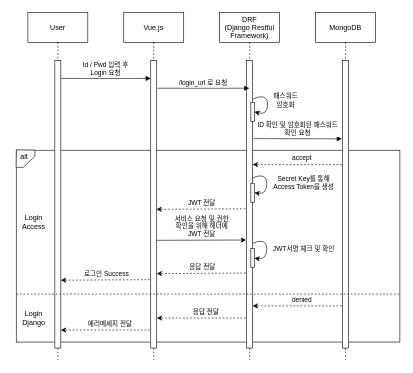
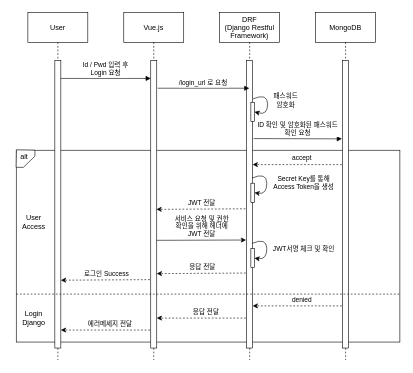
  <mxCell id="0" />
  <mxCell id="1" parent="0" />
  <mxCell id="2" value="" style="rounded=0;whiteSpace=wrap;html=1;" vertex="1" parent="1"><mxGeometry x="26.62" y="250" width="640" height="320" as="geometry" /></mxCell>
  <mxCell id="3" value="User" style="shape=umlLifeline;perimeter=lifelinePerimeter;container=1;collapsible=0;recursiveResize=0;rounded=0;shadow=0;strokeWidth=1;size=50;" parent="1" vertex="1"><mxGeometry x="46" y="20" width="100" height="580" as="geometry" /></mxCell>
  <mxCell id="4" value="" style="points=[];perimeter=orthogonalPerimeter;rounded=0;shadow=0;strokeWidth=1;" parent="3" vertex="1"><mxGeometry x="45" y="80" width="10" height="480" as="geometry" /></mxCell>
  <mxCell id="5" value="Vue.js" style="shape=umlLifeline;perimeter=lifelinePerimeter;container=1;collapsible=0;recursiveResize=0;rounded=0;shadow=0;strokeWidth=1;size=50;" parent="1" vertex="1"><mxGeometry x="206" y="20" width="100" height="580" as="geometry" /></mxCell>
  <mxCell id="6" value="" style="points=[];perimeter=orthogonalPerimeter;rounded=0;shadow=0;strokeWidth=1;" parent="5" vertex="1"><mxGeometry x="45" y="80" width="10" height="480" as="geometry" /></mxCell>
  <mxCell id="7" value="Id / Pwd 입력 후&#10;Login 요청" style="verticalAlign=bottom;endArrow=block;entryX=0.01;entryY=0.063;shadow=0;strokeWidth=1;entryDx=0;entryDy=0;entryPerimeter=0;" parent="1" source="4" target="6" edge="1"><mxGeometry relative="1" as="geometry"><mxPoint x="201" y="100" as="sourcePoint" /></mxGeometry></mxCell>
  <mxCell id="8" value="DRF&#10;(Django Restful&#10;Framework)" style="shape=umlLifeline;perimeter=lifelinePerimeter;container=1;collapsible=0;recursiveResize=0;rounded=0;shadow=0;strokeWidth=1;size=50;" vertex="1" parent="1"><mxGeometry x="366" y="20" width="100" height="580" as="geometry" /></mxCell>
  <mxCell id="9" value="" style="points=[];perimeter=orthogonalPerimeter;rounded=0;shadow=0;strokeWidth=1;" vertex="1" parent="8"><mxGeometry x="45" y="80" width="10" height="480" as="geometry" /></mxCell>
  <mxCell id="10" value="패스워드 &lt;br&gt;암호화" style="curved=1;endArrow=classic;html=1;exitX=1.04;exitY=0.134;exitDx=0;exitDy=0;exitPerimeter=0;entryX=1;entryY=0.5;entryDx=0;entryDy=0;" edge="1" parent="8" source="9" target="11"><mxGeometry x="-0.082" y="30" width="50" height="50" relative="1" as="geometry"><mxPoint x="110" y="90" as="sourcePoint" /><mxPoint x="160" y="40" as="targetPoint" /><Array as="points"><mxPoint x="80" y="134" /><mxPoint x="80" y="172" /></Array><mxPoint as="offset" /></mxGeometry></mxCell>
  <mxCell id="11" value="" style="rounded=0;whiteSpace=wrap;html=1;" vertex="1" parent="8"><mxGeometry x="52" y="150" width="6" height="31.88" as="geometry" /></mxCell>
  <mxCell id="12" value="MongoDB" style="shape=umlLifeline;perimeter=lifelinePerimeter;container=1;collapsible=0;recursiveResize=0;rounded=0;shadow=0;strokeWidth=1;size=50;" vertex="1" parent="1"><mxGeometry x="526" y="20" width="100" height="580" as="geometry" /></mxCell>
  <mxCell id="13" value="" style="points=[];perimeter=orthogonalPerimeter;rounded=0;shadow=0;strokeWidth=1;" vertex="1" parent="12"><mxGeometry x="45" y="80" width="10" height="480" as="geometry" /></mxCell>
  <mxCell id="14" value="/login_url 로 요청" style="verticalAlign=bottom;endArrow=block;shadow=0;strokeWidth=1;exitX=1.156;exitY=0.097;exitDx=0;exitDy=0;exitPerimeter=0;" edge="1" parent="1" source="6" target="8"><mxGeometry relative="1" as="geometry"><mxPoint x="266" y="140" as="sourcePoint" /><mxPoint x="406" y="140" as="targetPoint" /></mxGeometry></mxCell>
  <mxCell id="15" value="ID 확인 및 암호화된 패스워드&#10;확인 요청" style="verticalAlign=bottom;endArrow=block;shadow=0;strokeWidth=1;exitX=1.156;exitY=0.272;exitDx=0;exitDy=0;exitPerimeter=0;" edge="1" parent="1" source="9"><mxGeometry x="0.004" y="1" relative="1" as="geometry"><mxPoint x="436" y="231" as="sourcePoint" /><mxPoint x="570" y="231" as="targetPoint" /><mxPoint as="offset" /></mxGeometry></mxCell>
  <mxCell id="16" value="" style="endArrow=none;dashed=1;html=1;exitX=0;exitY=0.75;exitDx=0;exitDy=0;entryX=1;entryY=0.75;entryDx=0;entryDy=0;" edge="1" parent="1" source="2" target="2"><mxGeometry width="50" height="50" relative="1" as="geometry"><mxPoint x="286" y="380" as="sourcePoint" /><mxPoint x="336" y="330" as="targetPoint" /></mxGeometry></mxCell>
  <mxCell id="17" value="" style="shape=card;whiteSpace=wrap;html=1;rotation=-179;size=19;" vertex="1" parent="1"><mxGeometry x="26.62" y="249.58" width="30.97" height="29.14" as="geometry" /></mxCell>
  <mxCell id="18" value="alt" style="text;html=1;strokeColor=none;fillColor=none;align=center;verticalAlign=middle;whiteSpace=wrap;rounded=0;" vertex="1" parent="1"><mxGeometry x="20" y="251" width="40" height="20" as="geometry" /></mxCell>
  <mxCell id="19" value="" style="endArrow=classic;html=1;exitX=-0.118;exitY=0.352;exitDx=0;exitDy=0;exitPerimeter=0;dashed=1;" edge="1" parent="1"><mxGeometry width="50" height="50" relative="1" as="geometry"><mxPoint x="569.82" y="273.96" as="sourcePoint" /><mxPoint x="421" y="273.96" as="targetPoint" /></mxGeometry></mxCell>
  <mxCell id="20" value="accept" style="edgeLabel;html=1;align=center;verticalAlign=middle;resizable=0;points=[];" vertex="1" connectable="0" parent="19"><mxGeometry x="-0.14" y="-1" relative="1" as="geometry"><mxPoint x="-3" y="-10" as="offset" /></mxGeometry></mxCell>
- <mxCell id="21" value="Login&lt;br&gt;Access" style="text;html=1;strokeColor=none;fillColor=none;align=center;verticalAlign=middle;whiteSpace=wrap;rounded=0;" vertex="1" parent="1"><mxGeometry x="35.62" y="360" width="40" height="20" as="geometry" /></mxCell>
+ <mxCell id="21" value="User&lt;br&gt;Access" style="text;html=1;strokeColor=none;fillColor=none;align=center;verticalAlign=middle;whiteSpace=wrap;rounded=0;" vertex="1" parent="1"><mxGeometry x="35.62" y="360" width="40" height="20" as="geometry" /></mxCell>
  <mxCell id="22" value="Login&lt;br&gt;Django" style="text;html=1;strokeColor=none;fillColor=none;align=center;verticalAlign=middle;whiteSpace=wrap;rounded=0;" vertex="1" parent="1"><mxGeometry x="35.62" y="520" width="40" height="20" as="geometry" /></mxCell>
  <mxCell id="23" value="Secret Key를 통해&lt;br&gt;Access Token을 생성" style="curved=1;endArrow=classic;html=1;exitX=1.04;exitY=0.134;exitDx=0;exitDy=0;exitPerimeter=0;entryX=1;entryY=0.5;entryDx=0;entryDy=0;" edge="1" parent="1"><mxGeometry x="0.068" y="61" width="50" height="50" relative="1" as="geometry"><mxPoint x="420" y="296.32" as="sourcePoint" /><mxPoint x="424" y="320.94" as="targetPoint" /><Array as="points"><mxPoint x="444.6" y="286" /><mxPoint x="444.6" y="324" /></Array><mxPoint as="offset" /></mxGeometry></mxCell>
  <mxCell id="24" value="" style="rounded=0;whiteSpace=wrap;html=1;" vertex="1" parent="1"><mxGeometry x="418" y="305" width="6" height="31.88" as="geometry" /></mxCell>
  <mxCell id="25" value="" style="endArrow=classic;html=1;exitX=-0.206;exitY=0.541;exitDx=0;exitDy=0;exitPerimeter=0;dashed=1;entryX=0.948;entryY=0.543;entryDx=0;entryDy=0;entryPerimeter=0;" edge="1" parent="1"><mxGeometry width="50" height="50" relative="1" as="geometry"><mxPoint x="408.94" y="347.68" as="sourcePoint" /><mxPoint x="260.48" y="348.64" as="targetPoint" /></mxGeometry></mxCell>
  <mxCell id="26" value="JWT 전달" style="edgeLabel;html=1;align=center;verticalAlign=middle;resizable=0;points=[];" vertex="1" connectable="0" parent="25"><mxGeometry x="-0.14" y="-1" relative="1" as="geometry"><mxPoint x="-9" y="-10" as="offset" /></mxGeometry></mxCell>
  <mxCell id="27" value="" style="endArrow=classic;html=1;entryX=-0.105;entryY=0.585;entryDx=0;entryDy=0;entryPerimeter=0;exitX=0.984;exitY=0.586;exitDx=0;exitDy=0;exitPerimeter=0;" edge="1" parent="1"><mxGeometry width="50" height="50" relative="1" as="geometry"><mxPoint x="260.84" y="400.28" as="sourcePoint" /><mxPoint x="409.95" y="399.8" as="targetPoint" /></mxGeometry></mxCell>
  <mxCell id="28" value="서비스 요청 및 권한 &lt;br&gt;확인을 위해 헤더에&lt;br&gt;JWT 전달" style="edgeLabel;html=1;align=center;verticalAlign=middle;resizable=0;points=[];" vertex="1" connectable="0" parent="27"><mxGeometry x="-0.14" y="-1" relative="1" as="geometry"><mxPoint x="11.02" y="-25.07" as="offset" /></mxGeometry></mxCell>
  <mxCell id="29" value="JWT서명 체크 및 확인" style="curved=1;endArrow=classic;html=1;exitX=1.04;exitY=0.134;exitDx=0;exitDy=0;exitPerimeter=0;entryX=1;entryY=0.5;entryDx=0;entryDy=0;" edge="1" parent="1"><mxGeometry x="0.068" y="61" width="50" height="50" relative="1" as="geometry"><mxPoint x="420" y="405.32" as="sourcePoint" /><mxPoint x="424" y="429.94" as="targetPoint" /><Array as="points"><mxPoint x="444.6" y="395" /><mxPoint x="444.6" y="433" /></Array><mxPoint as="offset" /></mxGeometry></mxCell>
  <mxCell id="30" value="" style="rounded=0;whiteSpace=wrap;html=1;" vertex="1" parent="1"><mxGeometry x="418" y="414" width="6" height="31.88" as="geometry" /></mxCell>
  <mxCell id="31" value="" style="endArrow=classic;html=1;exitX=-0.206;exitY=0.541;exitDx=0;exitDy=0;exitPerimeter=0;dashed=1;entryX=0.948;entryY=0.543;entryDx=0;entryDy=0;entryPerimeter=0;" edge="1" parent="1"><mxGeometry width="50" height="50" relative="1" as="geometry"><mxPoint x="409.46" y="454.88" as="sourcePoint" /><mxPoint x="261" y="455.84" as="targetPoint" /></mxGeometry></mxCell>
  <mxCell id="32" value="응답 전달" style="edgeLabel;html=1;align=center;verticalAlign=middle;resizable=0;points=[];" vertex="1" connectable="0" parent="31"><mxGeometry x="-0.14" y="-1" relative="1" as="geometry"><mxPoint x="-9" y="-10" as="offset" /></mxGeometry></mxCell>
  <mxCell id="33" value="" style="endArrow=classic;html=1;exitX=-0.206;exitY=0.541;exitDx=0;exitDy=0;exitPerimeter=0;dashed=1;entryX=0.948;entryY=0.543;entryDx=0;entryDy=0;entryPerimeter=0;" edge="1" parent="1"><mxGeometry width="50" height="50" relative="1" as="geometry"><mxPoint x="249.46" y="465.88" as="sourcePoint" /><mxPoint x="101" y="466.84" as="targetPoint" /></mxGeometry></mxCell>
  <mxCell id="34" value="로그인 Success" style="edgeLabel;html=1;align=center;verticalAlign=middle;resizable=0;points=[];" vertex="1" connectable="0" parent="33"><mxGeometry x="-0.14" y="-1" relative="1" as="geometry"><mxPoint x="-9" y="-10" as="offset" /></mxGeometry></mxCell>
  <mxCell id="35" value="" style="endArrow=classic;html=1;exitX=-0.118;exitY=0.352;exitDx=0;exitDy=0;exitPerimeter=0;dashed=1;" edge="1" parent="1"><mxGeometry width="50" height="50" relative="1" as="geometry"><mxPoint x="569.82" y="509.66" as="sourcePoint" /><mxPoint x="421" y="509.66" as="targetPoint" /></mxGeometry></mxCell>
  <mxCell id="36" value="denied" style="edgeLabel;html=1;align=center;verticalAlign=middle;resizable=0;points=[];" vertex="1" connectable="0" parent="35"><mxGeometry x="-0.14" y="-1" relative="1" as="geometry"><mxPoint x="-3" y="-10" as="offset" /></mxGeometry></mxCell>
  <mxCell id="37" value="" style="endArrow=classic;html=1;exitX=-0.118;exitY=0.352;exitDx=0;exitDy=0;exitPerimeter=0;dashed=1;" edge="1" parent="1"><mxGeometry width="50" height="50" relative="1" as="geometry"><mxPoint x="409.82" y="530" as="sourcePoint" /><mxPoint x="261" y="530" as="targetPoint" /></mxGeometry></mxCell>
  <mxCell id="38" value="응답 전달" style="edgeLabel;html=1;align=center;verticalAlign=middle;resizable=0;points=[];" vertex="1" connectable="0" parent="37"><mxGeometry x="-0.14" y="-1" relative="1" as="geometry"><mxPoint x="-3" y="-10" as="offset" /></mxGeometry></mxCell>
  <mxCell id="39" value="" style="endArrow=classic;html=1;exitX=-0.118;exitY=0.352;exitDx=0;exitDy=0;exitPerimeter=0;dashed=1;" edge="1" parent="1"><mxGeometry width="50" height="50" relative="1" as="geometry"><mxPoint x="249.82" y="550" as="sourcePoint" /><mxPoint x="101" y="550" as="targetPoint" /></mxGeometry></mxCell>
  <mxCell id="40" value="에러메세지 전달" style="edgeLabel;html=1;align=center;verticalAlign=middle;resizable=0;points=[];" vertex="1" connectable="0" parent="39"><mxGeometry x="-0.14" y="-1" relative="1" as="geometry"><mxPoint x="-3" y="-10" as="offset" /></mxGeometry></mxCell>
